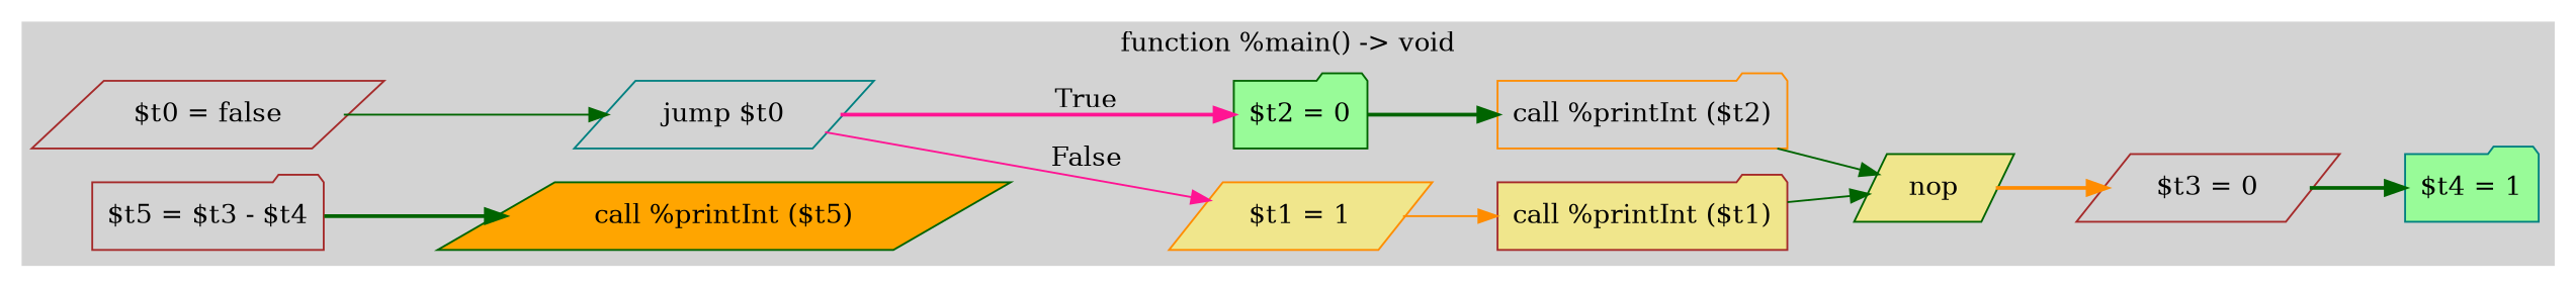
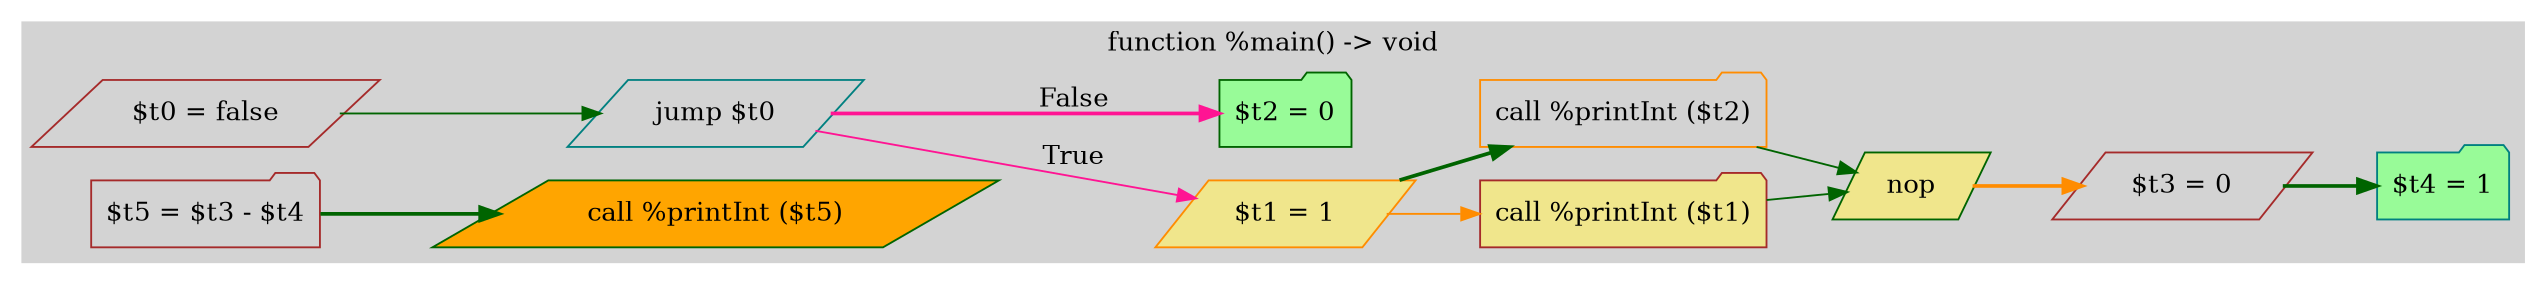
  digraph {
    rankdir=LR
    node [color=brown fillcolor=lightgrey shape=parallelogram style=filled]
    edge [color=darkgreen style=solid]
    n1 [label="$t0 = false"]
    n2 [color=teal label="jump $t0"]
    n3 [color=darkorange fillcolor=khaki label="$t1 = 1"]
    n4 [color=darkgreen fillcolor=palegreen label="$t2 = 0" shape=folder]
    n5 [fillcolor=khaki label="call %printInt ($t1)" shape=folder]
    n6 [color=darkgreen fillcolor=khaki label=nop]
    n7 [color=darkorange label="call %printInt ($t2)" shape=folder]
    n8 [label="$t3 = 0"]
    n9 [color=teal fillcolor=palegreen label="$t4 = 1" shape=folder]
    n10 [label="$t5 = $t3 - $t4" shape=folder]
    n11 [color=darkgreen fillcolor=orange label="call %printInt ($t5)"]
    subgraph cluster_1 {
      color=lightgrey
      label="function %main() -> void"
      style=filled
      n1
      n2
      n3
      n4
      n5
      n6
      n7
      n8
      n9
      n10
      n11
    }
    n1 -> n2
-   n2 -> n3 [color=deeppink label="  False  "]
-   n2 -> n4 [color=deeppink label="  True  " style=bold]
+   n2 -> n3 [color=deeppink label="  True  "]
+   n2 -> n4 [color=deeppink label="  False  " style=bold]
    n3 -> n5 [color=darkorange]
-   n4 -> n7 [style=bold]
+   n3 -> n7 [style=bold]
    n5 -> n6
    n6 -> n8 [color=darkorange style=bold]
    n7 -> n6
    n8 -> n9 [style=bold]
    n10 -> n11 [style=bold]
  }
